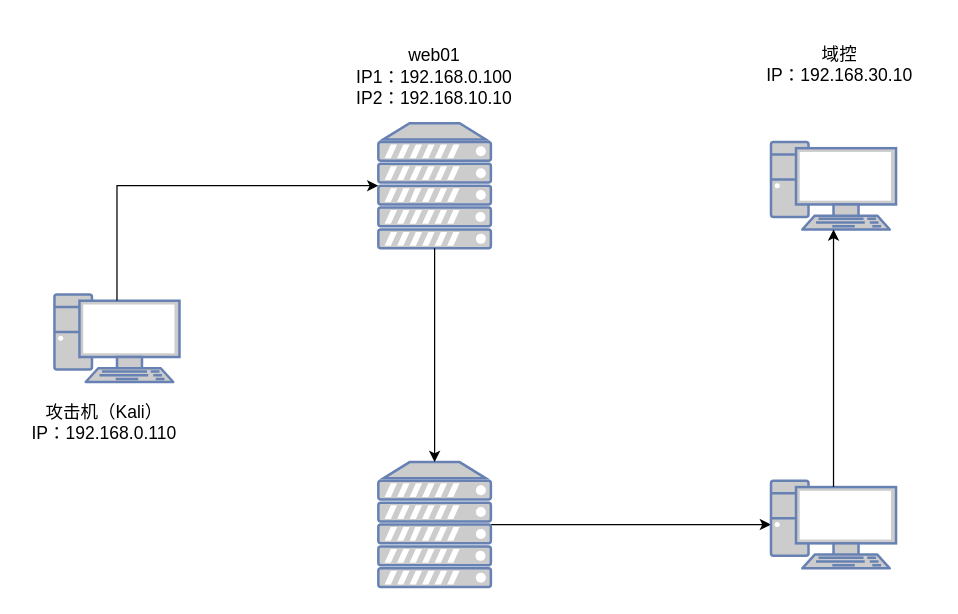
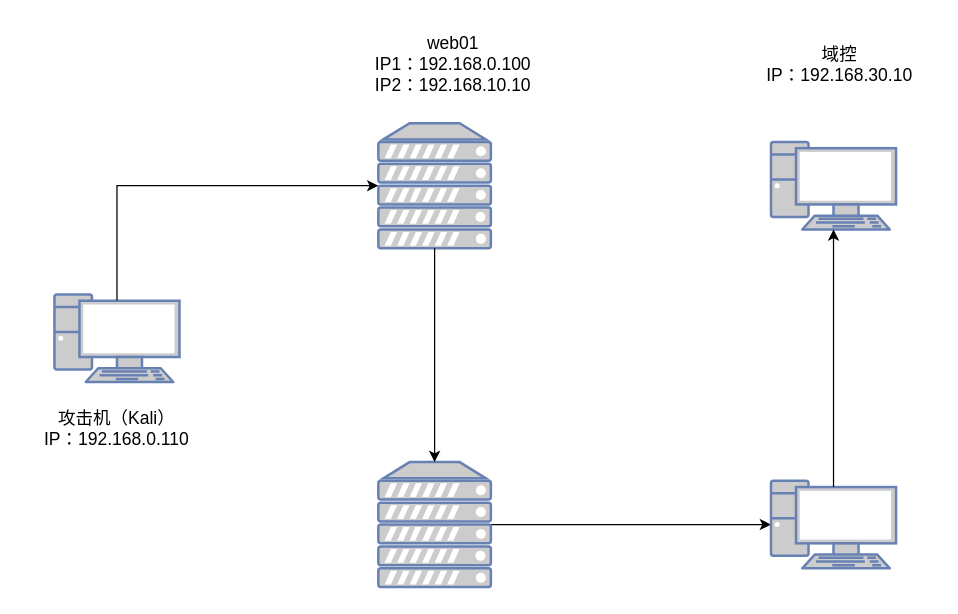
  <mxCell id="0" />
  <mxCell id="1" parent="0" />
  <mxCell id="2" value="" style="fontColor=#0066CC;verticalAlign=top;verticalLabelPosition=bottom;labelPosition=center;align=center;html=1;outlineConnect=0;fillColor=#CCCCCC;strokeColor=#6881B3;gradientColor=none;gradientDirection=north;strokeWidth=2;shape=mxgraph.networks.pc;spacing=3;spacingTop=1;" vertex="1" parent="1"><mxGeometry x="43" y="235" width="100" height="70" as="geometry" /></mxCell>
  <mxCell id="3" value="" style="fontColor=#0066CC;verticalAlign=top;verticalLabelPosition=bottom;labelPosition=center;align=center;html=1;outlineConnect=0;fillColor=#CCCCCC;strokeColor=#6881B3;gradientColor=none;gradientDirection=north;strokeWidth=2;shape=mxgraph.networks.server;spacing=3;spacingTop=1;" vertex="1" parent="1"><mxGeometry x="302" y="98" width="90" height="100" as="geometry" /></mxCell>
  <mxCell id="4" style="edgeStyle=orthogonalEdgeStyle;rounded=0;orthogonalLoop=1;jettySize=auto;html=1;exitX=1;exitY=0.5;exitDx=0;exitDy=0;exitPerimeter=0;spacing=3;spacingTop=1;" edge="1" parent="1" source="5" target="7"><mxGeometry relative="1" as="geometry" /></mxCell>
  <mxCell id="5" value="" style="fontColor=#0066CC;verticalAlign=top;verticalLabelPosition=bottom;labelPosition=center;align=center;html=1;outlineConnect=0;fillColor=#CCCCCC;strokeColor=#6881B3;gradientColor=none;gradientDirection=north;strokeWidth=2;shape=mxgraph.networks.server;spacing=3;spacingTop=1;" vertex="1" parent="1"><mxGeometry x="302" y="369" width="90" height="100" as="geometry" /></mxCell>
  <mxCell id="6" value="" style="fontColor=#0066CC;verticalAlign=top;verticalLabelPosition=bottom;labelPosition=center;align=center;html=1;outlineConnect=0;fillColor=#CCCCCC;strokeColor=#6881B3;gradientColor=none;gradientDirection=north;strokeWidth=2;shape=mxgraph.networks.pc;spacing=3;spacingTop=1;" vertex="1" parent="1"><mxGeometry x="616" y="113" width="100" height="70" as="geometry" /></mxCell>
  <mxCell id="7" value="" style="fontColor=#0066CC;verticalAlign=top;verticalLabelPosition=bottom;labelPosition=center;align=center;html=1;outlineConnect=0;fillColor=#CCCCCC;strokeColor=#6881B3;gradientColor=none;gradientDirection=north;strokeWidth=2;shape=mxgraph.networks.pc;spacing=3;spacingTop=1;" vertex="1" parent="1"><mxGeometry x="616" y="384" width="100" height="70" as="geometry" /></mxCell>
  <mxCell id="8" style="edgeStyle=orthogonalEdgeStyle;rounded=0;orthogonalLoop=1;jettySize=auto;html=1;exitX=0.5;exitY=1;exitDx=0;exitDy=0;exitPerimeter=0;entryX=0.5;entryY=0;entryDx=0;entryDy=0;entryPerimeter=0;spacing=3;spacingTop=1;" edge="1" parent="1" source="3" target="5"><mxGeometry relative="1" as="geometry" /></mxCell>
  <mxCell id="9" style="edgeStyle=orthogonalEdgeStyle;rounded=0;orthogonalLoop=1;jettySize=auto;html=1;exitX=0;exitY=0.5;exitDx=0;exitDy=0;exitPerimeter=0;entryX=0.5;entryY=0.07;entryDx=0;entryDy=0;entryPerimeter=0;startArrow=classic;startFill=1;endArrow=none;endFill=0;spacing=3;spacingTop=1;" edge="1" parent="1" source="3" target="2"><mxGeometry relative="1" as="geometry" /></mxCell>
  <mxCell id="10" style="edgeStyle=orthogonalEdgeStyle;rounded=0;orthogonalLoop=1;jettySize=auto;html=1;exitX=0.5;exitY=0.07;exitDx=0;exitDy=0;exitPerimeter=0;entryX=0.5;entryY=1;entryDx=0;entryDy=0;entryPerimeter=0;spacing=3;spacingTop=1;" edge="1" parent="1" source="7" target="6"><mxGeometry relative="1" as="geometry" /></mxCell>
- <mxCell id="11" value="攻击机（Kali）&lt;div style=&quot;font-size: 14px;&quot;&gt;IP：192.168.0.110&lt;/div&gt;" style="text;html=1;align=center;verticalAlign=middle;whiteSpace=wrap;rounded=0;fontSize=14;spacing=3;spacingTop=1;" vertex="1" parent="1"><mxGeometry x="10" y="314" width="146" height="45" as="geometry" /></mxCell>
- <mxCell id="12" value="web01&lt;div style=&quot;font-size: 14px;&quot;&gt;IP1：192.168.0.100&lt;/div&gt;&lt;div style=&quot;font-size: 14px;&quot;&gt;IP2：192.168.10.10&lt;/div&gt;" style="text;html=1;align=center;verticalAlign=middle;whiteSpace=wrap;rounded=0;fontSize=14;spacing=3;spacingTop=1;" vertex="1" parent="1"><mxGeometry x="274" y="30" width="146" height="60" as="geometry" /></mxCell>
+ <mxCell id="11" value="攻击机（Kali）&lt;div style=&quot;font-size: 14px;&quot;&gt;IP：192.168.0.110&lt;/div&gt;" style="text;html=1;align=center;verticalAlign=middle;whiteSpace=wrap;rounded=0;fontSize=14;spacing=3;spacingTop=1;" vertex="1" parent="1"><mxGeometry x="20" y="319" width="146" height="45" as="geometry" /></mxCell>
+ <mxCell id="12" value="web01&lt;div style=&quot;font-size: 14px;&quot;&gt;IP1：192.168.0.100&lt;/div&gt;&lt;div style=&quot;font-size: 14px;&quot;&gt;IP2：192.168.10.10&lt;/div&gt;" style="text;html=1;align=center;verticalAlign=middle;whiteSpace=wrap;rounded=0;fontSize=14;spacing=3;spacingTop=1;" vertex="1" parent="1"><mxGeometry x="289" y="20" width="146" height="60" as="geometry" /></mxCell>
  <mxCell id="13" value="&lt;div style=&quot;font-size: 14px;&quot;&gt;域控&lt;/div&gt;&lt;div style=&quot;font-size: 14px;&quot;&gt;IP：192.168.30.10&lt;/div&gt;" style="text;html=1;align=center;verticalAlign=middle;whiteSpace=wrap;rounded=0;fontSize=14;spacing=3;spacingTop=1;" vertex="1" parent="1"><mxGeometry x="598" y="20" width="146" height="60" as="geometry" /></mxCell>
